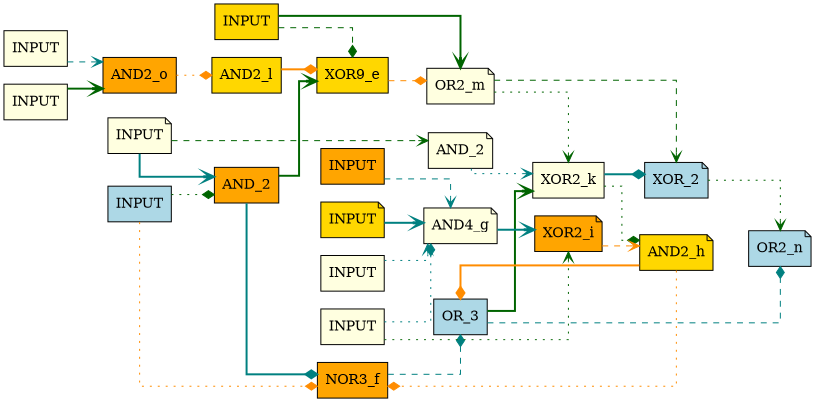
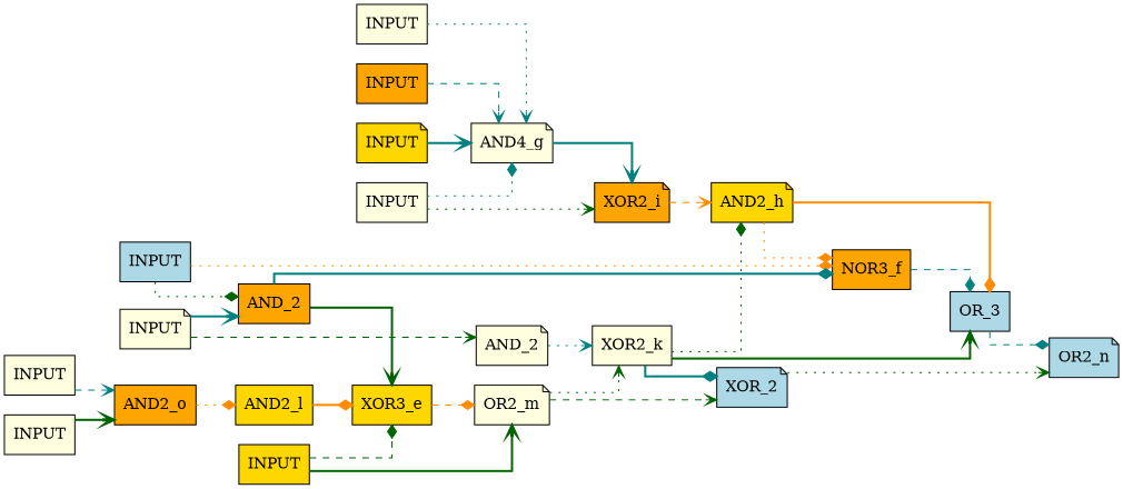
  digraph {
    rankdir=LR
    splines=ortho
    node [fillcolor=lightyellow shape=box style=filled]
    edge [arrowhead=vee color=darkgreen style=dotted]
    n1 [fillcolor=lightblue label=INPUT]
    n2 [fillcolor=orange label=AND_2]
    n3 [fillcolor=orange label=NOR3_f]
-   n4 [fillcolor=gold label=XOR9_e]
+   n4 [fillcolor=gold label=XOR3_e]
    n5 [fillcolor=lightblue label=OR_3]
    n6 [label=INPUT shape=note]
    n7 [label=AND_2 shape=note]
    n8 [label=XOR2_k]
    n9 [fillcolor=gold label=INPUT]
    n10 [label=OR2_m shape=note]
    n11 [fillcolor=lightblue label=XOR_2 shape=note]
    n12 [label=INPUT]
    n13 [label=AND4_g shape=note]
    n14 [fillcolor=orange label=XOR2_i shape=note]
    n15 [fillcolor=orange label=INPUT]
    n16 [label=INPUT]
    n17 [fillcolor=gold label=AND2_h shape=note]
    n18 [fillcolor=gold label=INPUT shape=note]
    n19 [label=INPUT]
    n20 [fillcolor=orange label=AND2_o]
    n21 [fillcolor=gold label=AND2_l]
    n22 [label=INPUT]
    n23 [fillcolor=lightblue label=OR2_n shape=note]
    n1 -> n2 [arrowhead=diamond]
    n1 -> n3 [arrowhead=diamond color=darkorange]
    n2 -> n3 [arrowhead=diamond color=teal style=bold]
    n2 -> n4 [style=bold]
    n3 -> n5 [arrowhead=diamond color=teal style=dashed]
    n4 -> n10 [arrowhead=diamond color=darkorange style=dashed]
    n5 -> n23 [arrowhead=diamond color=teal style=dashed]
    n6 -> n2 [color=teal style=bold]
    n6 -> n7 [style=dashed]
    n7 -> n8 [color=teal]
-   n5 -> n8 [style=bold]
+   n8 -> n5 [style=bold]
    n8 -> n11 [arrowhead=diamond color=teal style=bold]
    n8 -> n17 [arrowhead=diamond]
    n9 -> n4 [arrowhead=diamond style=dashed]
    n9 -> n10 [style=bold]
    n10 -> n8
    n10 -> n11 [style=dashed]
    n11 -> n23
    n12 -> n13 [color=teal]
    n13 -> n14 [color=teal style=bold]
    n14 -> n17 [color=darkorange style=dashed]
    n15 -> n13 [color=teal style=dashed]
    n16 -> n13 [arrowhead=diamond color=teal]
    n16 -> n14
    n17 -> n3 [arrowhead=diamond color=darkorange]
    n17 -> n5 [arrowhead=diamond color=darkorange style=bold]
    n18 -> n13 [color=teal style=bold]
    n19 -> n20 [color=teal style=dashed]
    n20 -> n21 [arrowhead=diamond color=darkorange]
    n21 -> n4 [arrowhead=diamond color=darkorange style=bold]
    n22 -> n20 [style=bold]
  }
